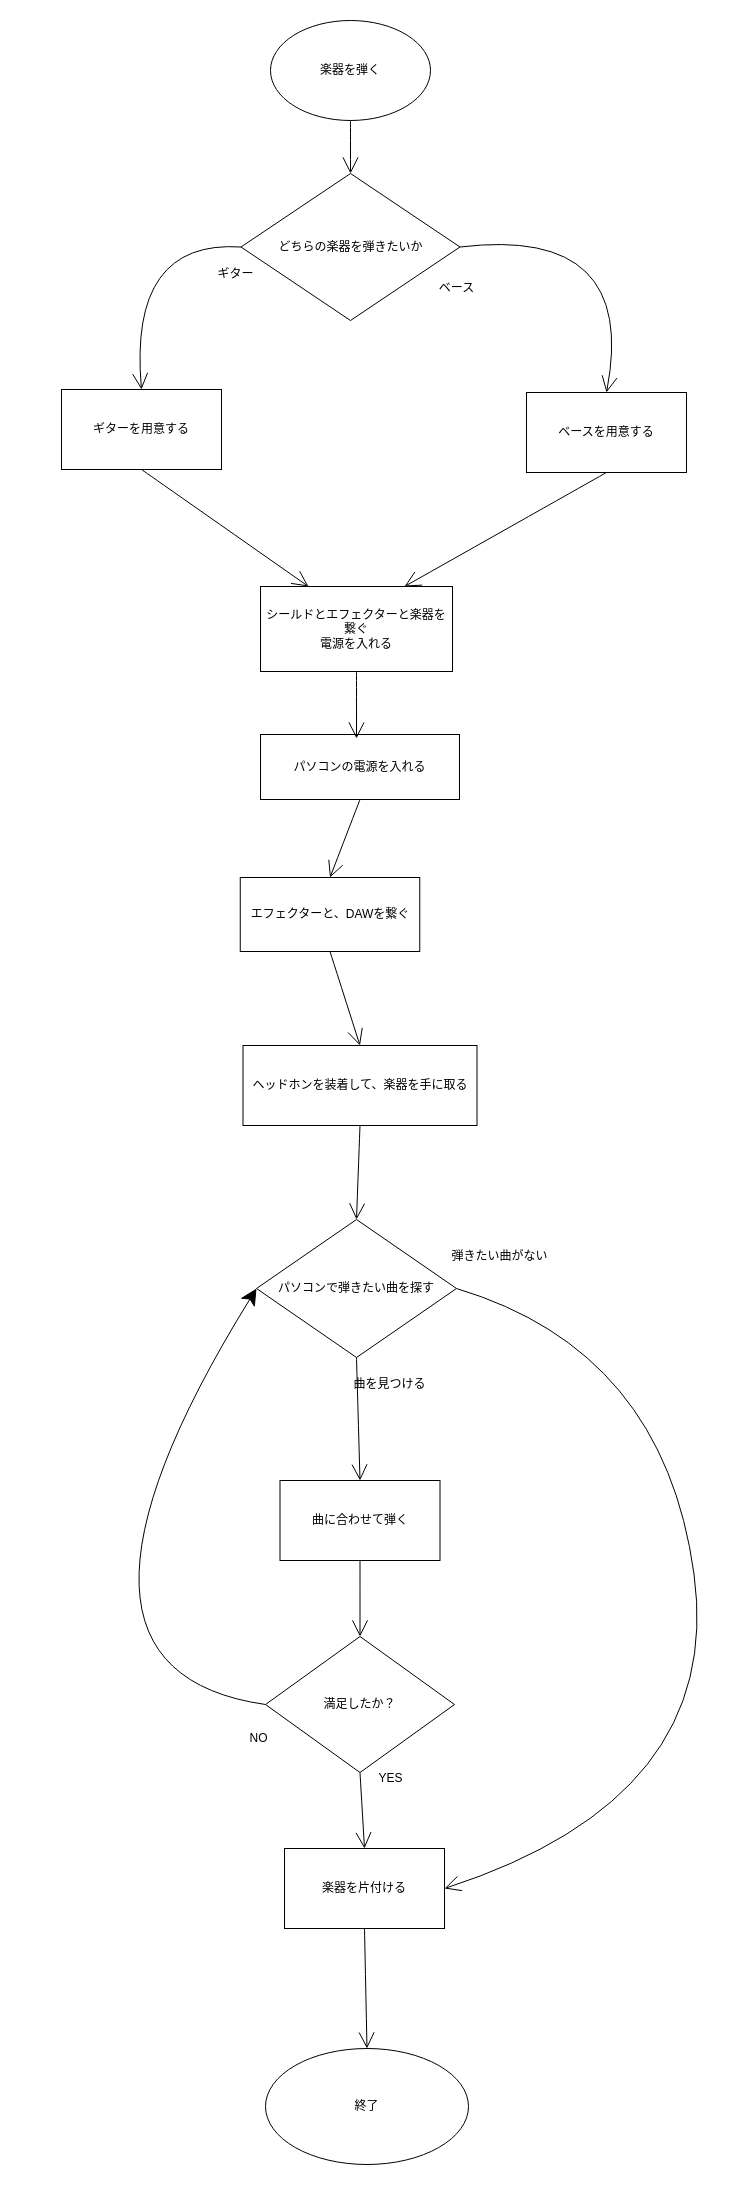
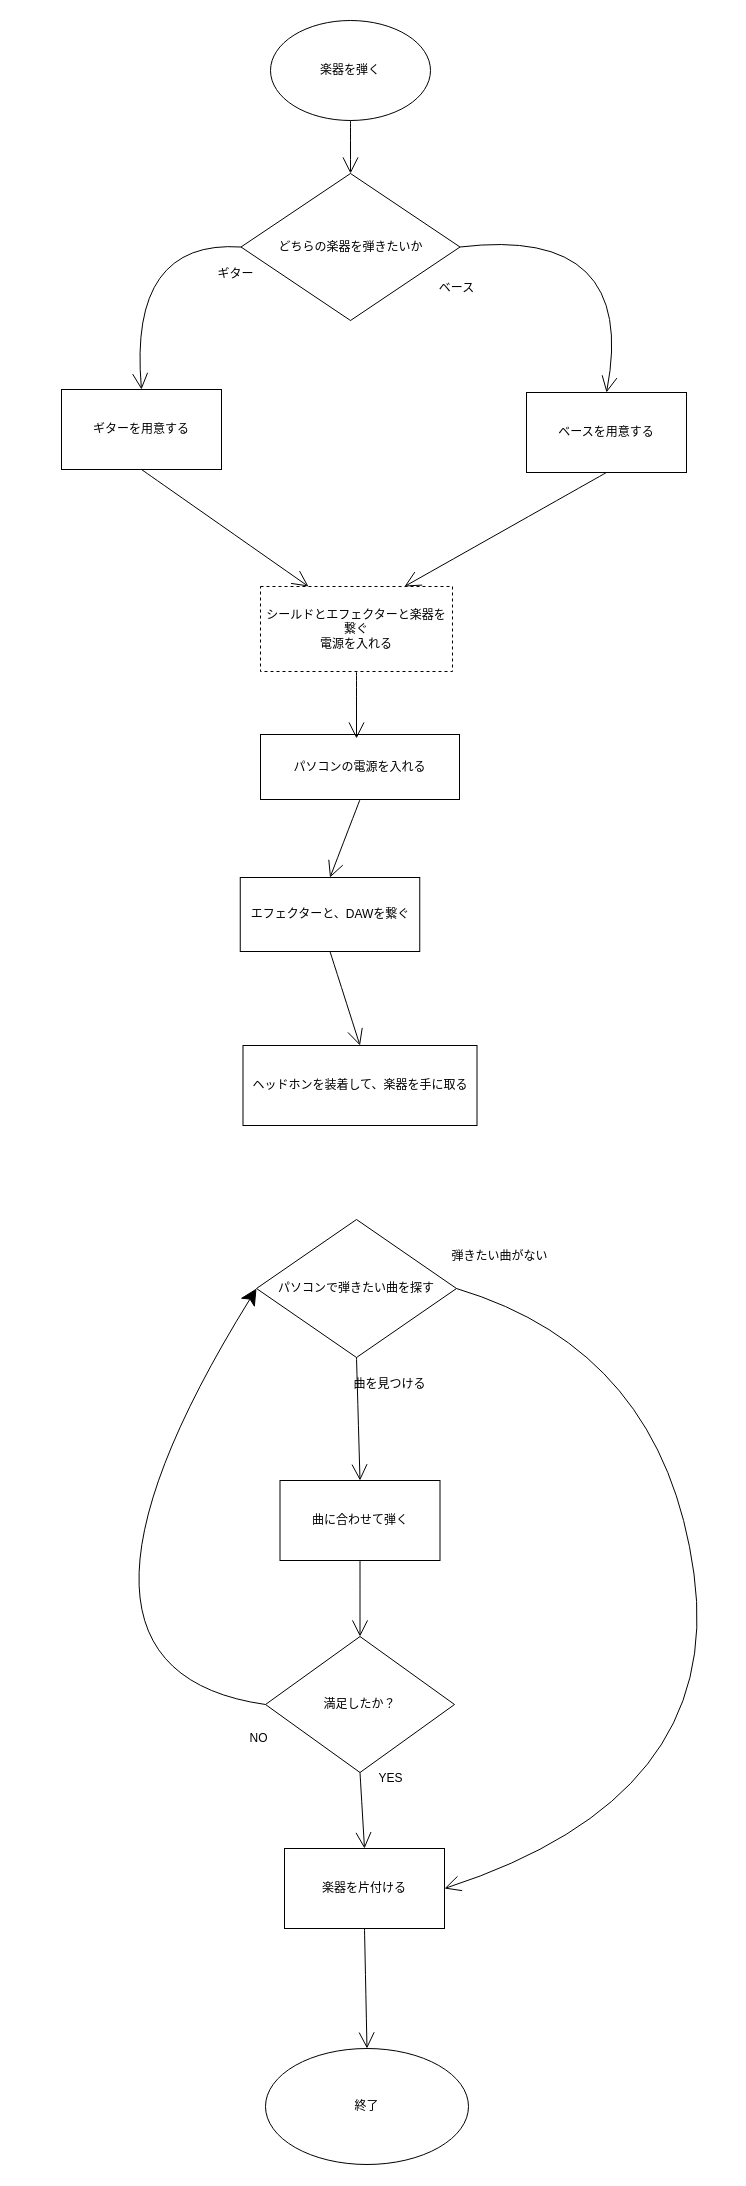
  <mxCell id="0" />
  <mxCell id="1" parent="0" />
  <mxCell id="2" value="楽器を弾く" style="ellipse;whiteSpace=wrap;html=1;hachureGap=4;" vertex="1" parent="1"><mxGeometry x="270" y="20" width="160" height="100" as="geometry" /></mxCell>
  <mxCell id="3" value="どちらの楽器を弾きたいか" style="rhombus;whiteSpace=wrap;html=1;hachureGap=4;" vertex="1" parent="1"><mxGeometry x="240.5" y="173" width="219" height="147" as="geometry" /></mxCell>
  <mxCell id="4" value="ギターを用意する" style="rounded=0;whiteSpace=wrap;html=1;hachureGap=4;" vertex="1" parent="1"><mxGeometry x="61" y="389" width="160" height="80" as="geometry" /></mxCell>
  <mxCell id="5" value="ベースを用意する" style="rounded=0;whiteSpace=wrap;html=1;hachureGap=4;" vertex="1" parent="1"><mxGeometry x="526" y="392" width="160" height="80" as="geometry" /></mxCell>
  <mxCell id="6" value="" style="edgeStyle=none;orthogonalLoop=1;jettySize=auto;html=1;rounded=0;endArrow=open;startSize=14;endSize=14;sourcePerimeterSpacing=8;targetPerimeterSpacing=8;curved=1;exitX=0.5;exitY=1;exitDx=0;exitDy=0;entryX=0.5;entryY=0;entryDx=0;entryDy=0;" edge="1" parent="1" source="2" target="3"><mxGeometry width="120" relative="1" as="geometry"><mxPoint x="293" y="442" as="sourcePoint" /><mxPoint x="357" y="173" as="targetPoint" /><Array as="points" /></mxGeometry></mxCell>
  <mxCell id="7" value="" style="edgeStyle=none;orthogonalLoop=1;jettySize=auto;html=1;rounded=0;endArrow=open;startSize=14;endSize=14;sourcePerimeterSpacing=8;targetPerimeterSpacing=8;curved=1;exitX=0;exitY=0.5;exitDx=0;exitDy=0;entryX=0.5;entryY=0;entryDx=0;entryDy=0;" edge="1" parent="1" source="3" target="4"><mxGeometry width="120" relative="1" as="geometry"><mxPoint x="293" y="442" as="sourcePoint" /><mxPoint x="413" y="442" as="targetPoint" /><Array as="points"><mxPoint x="128" y="239" /></Array></mxGeometry></mxCell>
  <mxCell id="8" value="" style="edgeStyle=none;orthogonalLoop=1;jettySize=auto;html=1;rounded=0;endArrow=open;startSize=14;endSize=14;sourcePerimeterSpacing=8;targetPerimeterSpacing=8;curved=1;exitX=1;exitY=0.5;exitDx=0;exitDy=0;entryX=0.5;entryY=0;entryDx=0;entryDy=0;" edge="1" parent="1" source="3" target="5"><mxGeometry width="120" relative="1" as="geometry"><mxPoint x="293" y="442" as="sourcePoint" /><mxPoint x="413" y="442" as="targetPoint" /><Array as="points"><mxPoint x="638" y="225" /></Array></mxGeometry></mxCell>
  <mxCell id="9" value="ギター" style="text;html=1;align=center;verticalAlign=middle;resizable=0;points=[];autosize=1;strokeColor=none;fillColor=none;hachureGap=4;" vertex="1" parent="1"><mxGeometry x="208" y="261" width="54" height="26" as="geometry" /></mxCell>
  <mxCell id="10" value="ベース" style="text;html=1;align=center;verticalAlign=middle;resizable=0;points=[];autosize=1;strokeColor=none;fillColor=none;hachureGap=4;" vertex="1" parent="1"><mxGeometry x="429" y="275" width="54" height="26" as="geometry" /></mxCell>
- <mxCell id="11" value="シールドとエフェクターと楽器を繋ぐ&lt;br&gt;電源を入れる" style="rounded=0;whiteSpace=wrap;html=1;hachureGap=4;" vertex="1" parent="1"><mxGeometry x="260" y="586" width="192" height="85" as="geometry" /></mxCell>
+ <mxCell id="11" value="シールドとエフェクターと楽器を繋ぐ&lt;br&gt;電源を入れる" style="rounded=0;whiteSpace=wrap;html=1;hachureGap=4;dashed=1;" vertex="1" parent="1"><mxGeometry x="260" y="586" width="192" height="85" as="geometry" /></mxCell>
  <mxCell id="12" value="" style="edgeStyle=none;orthogonalLoop=1;jettySize=auto;html=1;rounded=0;endArrow=open;startSize=14;endSize=14;sourcePerimeterSpacing=8;targetPerimeterSpacing=8;curved=1;exitX=0.5;exitY=1;exitDx=0;exitDy=0;entryX=0.25;entryY=0;entryDx=0;entryDy=0;" edge="1" parent="1" source="4" target="11"><mxGeometry width="120" relative="1" as="geometry"><mxPoint x="218" y="666" as="sourcePoint" /><mxPoint x="338" y="666" as="targetPoint" /><Array as="points" /></mxGeometry></mxCell>
  <mxCell id="13" value="" style="edgeStyle=none;orthogonalLoop=1;jettySize=auto;html=1;rounded=0;endArrow=open;startSize=14;endSize=14;sourcePerimeterSpacing=8;targetPerimeterSpacing=8;curved=1;exitX=0.5;exitY=1;exitDx=0;exitDy=0;entryX=0.75;entryY=0;entryDx=0;entryDy=0;" edge="1" parent="1" source="5" target="11"><mxGeometry width="120" relative="1" as="geometry"><mxPoint x="218" y="666" as="sourcePoint" /><mxPoint x="361" y="574" as="targetPoint" /><Array as="points" /></mxGeometry></mxCell>
  <mxCell id="14" value="パソコンの電源を入れる" style="rounded=0;whiteSpace=wrap;html=1;hachureGap=4;" vertex="1" parent="1"><mxGeometry x="260" y="734" width="199" height="65" as="geometry" /></mxCell>
  <mxCell id="15" value="" style="edgeStyle=none;orthogonalLoop=1;jettySize=auto;html=1;rounded=0;endArrow=open;startSize=14;endSize=14;sourcePerimeterSpacing=8;targetPerimeterSpacing=8;curved=1;exitX=0.5;exitY=1;exitDx=0;exitDy=0;" edge="1" parent="1" source="11"><mxGeometry width="120" relative="1" as="geometry"><mxPoint x="360" y="678" as="sourcePoint" /><mxPoint x="356" y="738" as="targetPoint" /><Array as="points" /></mxGeometry></mxCell>
  <mxCell id="16" value="エフェクターと、DAWを繋ぐ" style="rounded=0;whiteSpace=wrap;html=1;hachureGap=4;" vertex="1" parent="1"><mxGeometry x="239.75" y="877" width="179.5" height="74" as="geometry" /></mxCell>
  <mxCell id="17" value="" style="edgeStyle=none;orthogonalLoop=1;jettySize=auto;html=1;rounded=0;endArrow=open;startSize=14;endSize=14;sourcePerimeterSpacing=8;targetPerimeterSpacing=8;curved=1;exitX=0.5;exitY=1;exitDx=0;exitDy=0;entryX=0.5;entryY=0;entryDx=0;entryDy=0;" edge="1" parent="1" source="14" target="16"><mxGeometry width="120" relative="1" as="geometry"><mxPoint x="256" y="782" as="sourcePoint" /><mxPoint x="376" y="782" as="targetPoint" /><Array as="points" /></mxGeometry></mxCell>
  <mxCell id="18" value="ヘッドホンを装着して、楽器を手に取る" style="rounded=0;whiteSpace=wrap;html=1;hachureGap=4;" vertex="1" parent="1"><mxGeometry x="242.5" y="1045" width="234" height="80" as="geometry" /></mxCell>
  <mxCell id="19" value="" style="edgeStyle=none;orthogonalLoop=1;jettySize=auto;html=1;rounded=0;endArrow=open;startSize=14;endSize=14;sourcePerimeterSpacing=8;targetPerimeterSpacing=8;curved=1;exitX=0.5;exitY=1;exitDx=0;exitDy=0;entryX=0.5;entryY=0;entryDx=0;entryDy=0;" edge="1" parent="1" source="16" target="18"><mxGeometry width="120" relative="1" as="geometry"><mxPoint x="301" y="1022" as="sourcePoint" /><mxPoint x="421" y="1022" as="targetPoint" /><Array as="points" /></mxGeometry></mxCell>
  <mxCell id="20" value="パソコンで弾きたい曲を探す" style="rhombus;whiteSpace=wrap;html=1;hachureGap=4;" vertex="1" parent="1"><mxGeometry x="256" y="1219" width="200" height="138" as="geometry" /></mxCell>
  <mxCell id="21" value="曲に合わせて弾く" style="rounded=0;whiteSpace=wrap;html=1;hachureGap=4;" vertex="1" parent="1"><mxGeometry x="279.5" y="1480" width="160" height="80" as="geometry" /></mxCell>
- <mxCell id="22" value="" style="edgeStyle=none;orthogonalLoop=1;jettySize=auto;html=1;rounded=0;endArrow=open;startSize=14;endSize=14;sourcePerimeterSpacing=8;targetPerimeterSpacing=8;curved=1;exitX=0.5;exitY=1;exitDx=0;exitDy=0;entryX=0.5;entryY=0;entryDx=0;entryDy=0;" edge="1" parent="1" source="18" target="20"><mxGeometry width="120" relative="1" as="geometry"><mxPoint x="317" y="1226" as="sourcePoint" /><mxPoint x="437" y="1226" as="targetPoint" /><Array as="points" /></mxGeometry></mxCell>
  <mxCell id="23" value="" style="edgeStyle=none;orthogonalLoop=1;jettySize=auto;html=1;rounded=0;endArrow=open;startSize=14;endSize=14;sourcePerimeterSpacing=8;targetPerimeterSpacing=8;curved=1;exitX=0.5;exitY=1;exitDx=0;exitDy=0;entryX=0.5;entryY=0;entryDx=0;entryDy=0;" edge="1" parent="1" source="20" target="21"><mxGeometry width="120" relative="1" as="geometry"><mxPoint x="317" y="1226" as="sourcePoint" /><mxPoint x="437" y="1226" as="targetPoint" /><Array as="points" /></mxGeometry></mxCell>
  <mxCell id="24" value="満足したか？" style="rhombus;whiteSpace=wrap;html=1;hachureGap=4;" vertex="1" parent="1"><mxGeometry x="265" y="1636" width="189" height="136" as="geometry" /></mxCell>
  <mxCell id="25" value="" style="edgeStyle=none;orthogonalLoop=1;jettySize=auto;html=1;rounded=0;endArrow=open;startSize=14;endSize=14;sourcePerimeterSpacing=8;targetPerimeterSpacing=8;curved=1;exitX=0.5;exitY=1;exitDx=0;exitDy=0;entryX=0.5;entryY=0;entryDx=0;entryDy=0;" edge="1" parent="1" source="21" target="24"><mxGeometry width="120" relative="1" as="geometry"><mxPoint x="318" y="1402" as="sourcePoint" /><mxPoint x="438" y="1402" as="targetPoint" /><Array as="points" /></mxGeometry></mxCell>
  <mxCell id="26" value="" style="edgeStyle=none;orthogonalLoop=1;jettySize=auto;html=1;rounded=0;endArrow=classic;startSize=14;endSize=14;sourcePerimeterSpacing=8;targetPerimeterSpacing=8;curved=1;entryX=0;entryY=0.5;entryDx=0;entryDy=0;exitX=0;exitY=0.5;exitDx=0;exitDy=0;" edge="1" parent="1" source="24" target="20"><mxGeometry width="120" relative="1" as="geometry"><mxPoint x="252" y="1724" as="sourcePoint" /><mxPoint x="438" y="1402" as="targetPoint" /><Array as="points"><mxPoint x="20" y="1669" /></Array></mxGeometry></mxCell>
  <mxCell id="27" value="NO" style="text;html=1;align=center;verticalAlign=middle;resizable=0;points=[];autosize=1;strokeColor=none;fillColor=none;hachureGap=4;" vertex="1" parent="1"><mxGeometry x="240" y="1725" width="36" height="26" as="geometry" /></mxCell>
  <mxCell id="28" value="曲を見つける" style="text;html=1;align=center;verticalAlign=middle;resizable=0;points=[];autosize=1;strokeColor=none;fillColor=none;hachureGap=4;" vertex="1" parent="1"><mxGeometry x="344.25" y="1371" width="90" height="26" as="geometry" /></mxCell>
  <mxCell id="29" value="楽器を片付ける" style="rounded=0;whiteSpace=wrap;html=1;hachureGap=4;" vertex="1" parent="1"><mxGeometry x="284" y="1848" width="160" height="80" as="geometry" /></mxCell>
  <mxCell id="30" value="" style="edgeStyle=none;orthogonalLoop=1;jettySize=auto;html=1;rounded=0;endArrow=open;startSize=14;endSize=14;sourcePerimeterSpacing=8;targetPerimeterSpacing=8;curved=1;exitX=0.5;exitY=1;exitDx=0;exitDy=0;entryX=0.5;entryY=0;entryDx=0;entryDy=0;" edge="1" parent="1" source="24" target="29"><mxGeometry width="120" relative="1" as="geometry"><mxPoint x="321" y="1619" as="sourcePoint" /><mxPoint x="441" y="1619" as="targetPoint" /><Array as="points" /></mxGeometry></mxCell>
  <mxCell id="31" value="YES" style="text;html=1;align=center;verticalAlign=middle;resizable=0;points=[];autosize=1;strokeColor=none;fillColor=none;hachureGap=4;" vertex="1" parent="1"><mxGeometry x="369" y="1765" width="42" height="26" as="geometry" /></mxCell>
  <mxCell id="32" value="" style="edgeStyle=none;orthogonalLoop=1;jettySize=auto;html=1;rounded=0;endArrow=open;startSize=14;endSize=14;sourcePerimeterSpacing=8;targetPerimeterSpacing=8;curved=1;exitX=1;exitY=0.5;exitDx=0;exitDy=0;entryX=1;entryY=0.5;entryDx=0;entryDy=0;" edge="1" parent="1" source="20" target="29"><mxGeometry width="120" relative="1" as="geometry"><mxPoint x="321" y="1619" as="sourcePoint" /><mxPoint x="581" y="1812" as="targetPoint" /><Array as="points"><mxPoint x="663" y="1350" /><mxPoint x="724" y="1797" /></Array></mxGeometry></mxCell>
  <mxCell id="33" value="弾きたい曲がない" style="text;html=1;align=center;verticalAlign=middle;resizable=0;points=[];autosize=1;strokeColor=none;fillColor=none;hachureGap=4;" vertex="1" parent="1"><mxGeometry x="442" y="1243" width="114" height="26" as="geometry" /></mxCell>
  <mxCell id="34" value="終了" style="ellipse;whiteSpace=wrap;html=1;hachureGap=4;" vertex="1" parent="1"><mxGeometry x="265" y="2048" width="203" height="116" as="geometry" /></mxCell>
  <mxCell id="35" value="" style="edgeStyle=none;orthogonalLoop=1;jettySize=auto;html=1;rounded=0;endArrow=open;startSize=14;endSize=14;sourcePerimeterSpacing=8;targetPerimeterSpacing=8;curved=1;exitX=0.5;exitY=1;exitDx=0;exitDy=0;entryX=0.5;entryY=0;entryDx=0;entryDy=0;" edge="1" parent="1" source="29" target="34"><mxGeometry width="120" relative="1" as="geometry"><mxPoint x="271" y="1810" as="sourcePoint" /><mxPoint x="391" y="1810" as="targetPoint" /><Array as="points" /></mxGeometry></mxCell>
